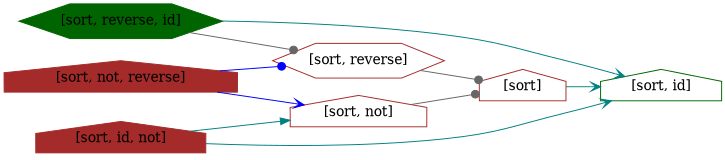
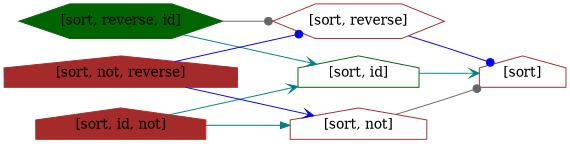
  digraph {
    rankdir=LR
    node [color=brown shape=house]
    edge [arrowhead=dot color=teal]
    n1 [label="[sort]"]
    n2 [label="[sort, reverse]" shape=hexagon]
    n3 [color=darkgreen label="[sort, id]"]
    n4 [label="[sort, not]"]
    n5 [color=darkgreen label="[sort, reverse, id]" shape=hexagon style=filled]
    n6 [label="[sort, id, not]" style=filled]
    n7 [label="[sort, not, reverse]" style=filled]
-   n2 -> n1 [color=gray40]
-   n1 -> n3 [arrowhead=vee]
+   n2 -> n1 [color=blue]
+   n3 -> n1 [arrowhead=vee]
    n4 -> n1 [color=gray40]
    n5 -> n2 [color=gray40]
    n5 -> n3 [arrowhead=vee]
    n6 -> n3 [arrowhead=vee]
    n6 -> n4 [arrowhead=normal]
    n7 -> n2 [color=blue]
    n7 -> n4 [arrowhead=vee color=blue]
  }
